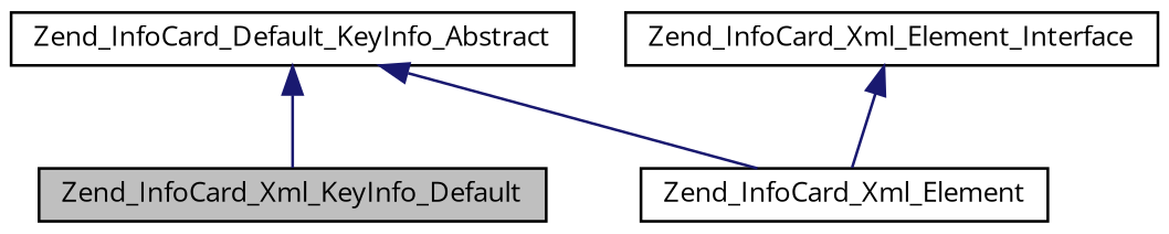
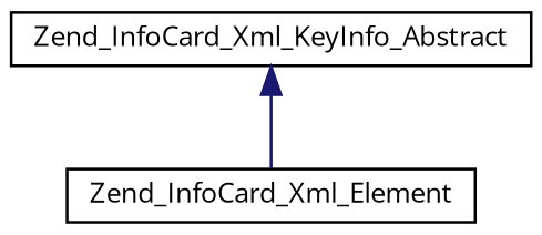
  digraph {
    fontname="Open Sans"
    node [color=black fillcolor=white fontname="Open Sans" fontsize=10 shape=record style=filled]
    edge [color=midnightblue dir=back fontname="Open Sans" fontsize=10 labelfontname=Helvetica labelfontsize=10 style=solid]
-   n1 [fillcolor=grey75 fontcolor=black height=0.2 label=Zend_InfoCard_Xml_KeyInfo_Default width=0.4]
-   n2 [height=0.2 label=Zend_InfoCard_Default_KeyInfo_Abstract width=0.4]
+   n2 [height=0.2 label=Zend_InfoCard_Xml_KeyInfo_Abstract width=0.4]
    n3 [height=0.2 label=Zend_InfoCard_Xml_Element width=0.4]
-   n4 [height=0.2 label=Zend_InfoCard_Xml_Element_Interface width=0.4]
-   n2 -> n1
    n2 -> n3
-   n4 -> n3
  }
